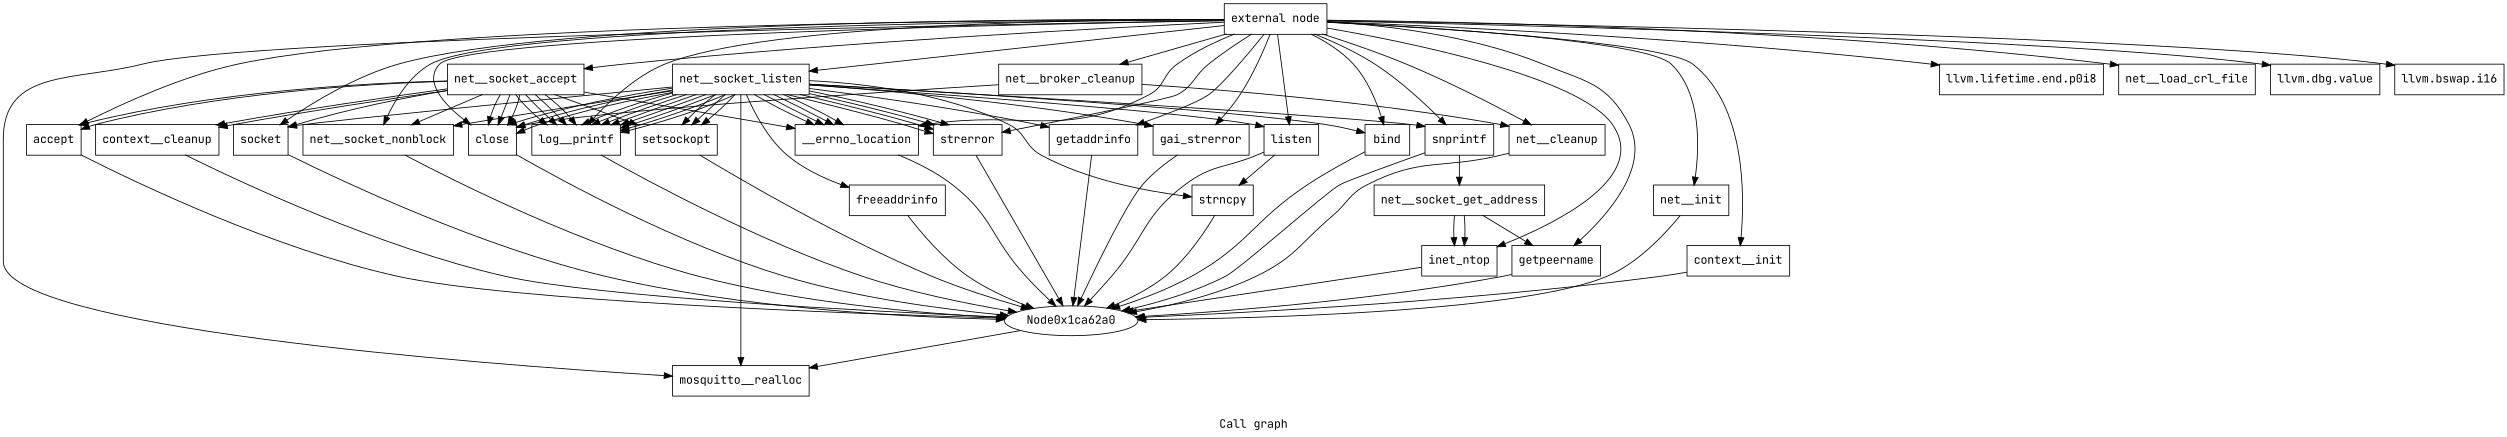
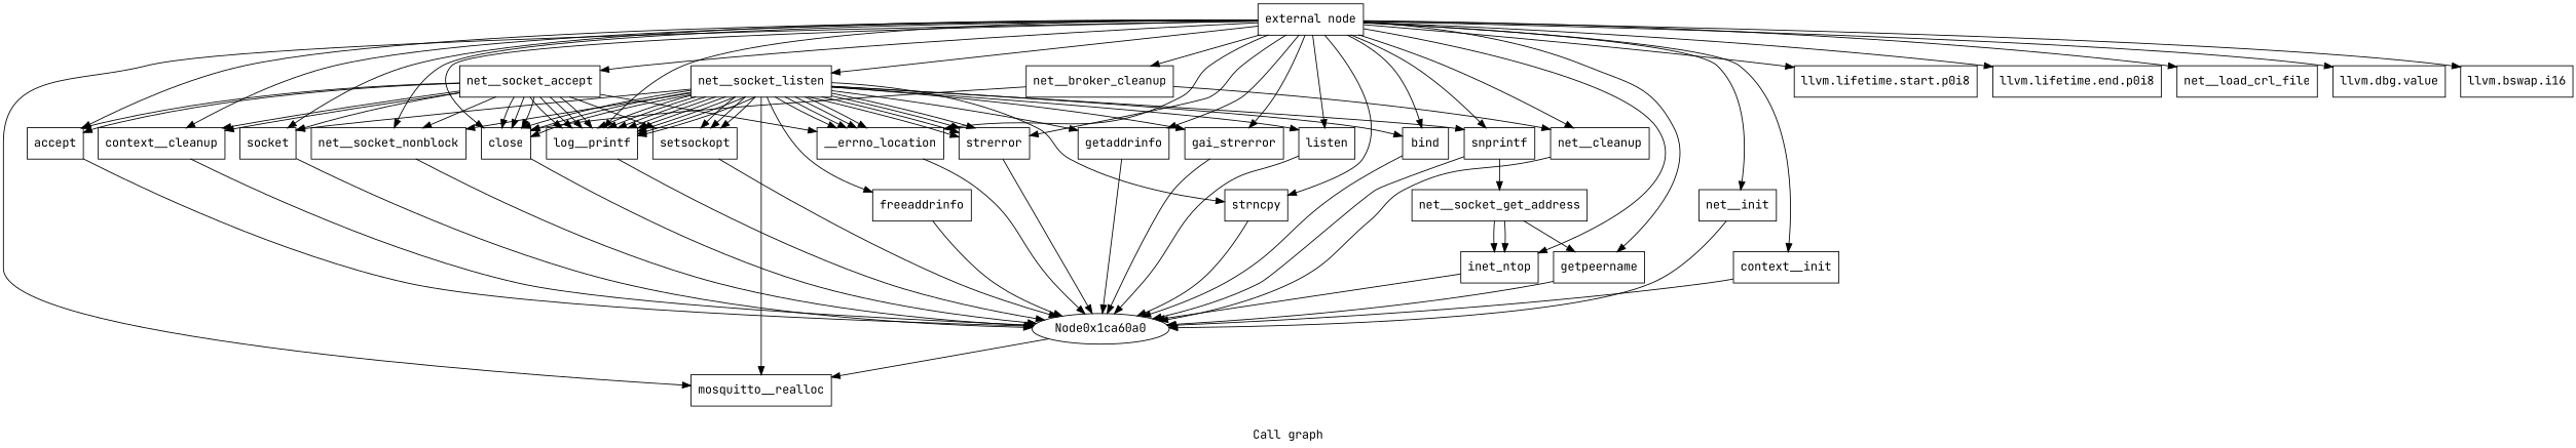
  digraph {
    fontname="JetBrains Mono"
    label="Call graph"
    node [fontname="JetBrains Mono" shape=record]
    edge [fontname="JetBrains Mono"]
    n1 [label="{external node}"]
    n2 [label="{socket}"]
    n3 [label="{net__init}"]
    n4 [label="{net__broker_cleanup}"]
    n5 [label="{close}"]
    n6 [label="{net__cleanup}"]
    n7 [label="{net__socket_accept}"]
+   n8 [label="{llvm.lifetime.start.p0i8}"]
    n9 [label="{accept}"]
    n10 [label="{__errno_location}"]
    n11 [label="{log__printf}"]
    n12 [label="{net__socket_nonblock}"]
    n13 [label="{llvm.lifetime.end.p0i8}"]
    n14 [label="{context__init}"]
    n15 [label="{context__cleanup}"]
    n16 [label="{net__load_crl_file}"]
    n17 [label="{net__socket_listen}"]
    n18 [label="{snprintf}"]
    n19 [label="{getaddrinfo}"]
    n20 [label="{gai_strerror}"]
    n21 [label="{mosquitto__realloc}"]
    n22 [label="{strncpy}"]
    n23 [label="{bind}"]
    n24 [label="{listen}"]
    n25 [label="{getpeername}"]
    n26 [label="{inet_ntop}"]
    n27 [label="{strerror}"]
    n28 [label="{llvm.dbg.value}"]
    n29 [label="{llvm.bswap.i16}"]
-   Node0x1ca60a0 [label=Node0x1ca62a0 shape=""]
+   Node0x1ca60a0 [shape=""]
    n31 [label="{setsockopt}"]
    n32 [label="{freeaddrinfo}"]
    n33 [label="{net__socket_get_address}"]
    n1 -> n2
    n1 -> n3
    n1 -> n4
    n1 -> n5
    n1 -> n6
    n1 -> n7
+   n1 -> n8
    n1 -> n9
    n1 -> n10
    n1 -> n11
    n1 -> n12
    n1 -> n13
    n1 -> n14
+   n1 -> n15
    n1 -> n16
    n1 -> n17
    n1 -> n18
    n1 -> n19
    n1 -> n20
    n1 -> n21
-   n24 -> n22
+   n1 -> n22
    n1 -> n23
    n1 -> n24
    n1 -> n25
    n1 -> n26
    n1 -> n27
    n1 -> n28
    n1 -> n29
    n2 -> Node0x1ca60a0
    n3 -> Node0x1ca60a0
    n4 -> n5
    n4 -> n6
    n5 -> Node0x1ca60a0
    n6 -> Node0x1ca60a0
    n7 -> n2
    n7 -> n5
    n7 -> n5
    n7 -> n5
    n7 -> n9
    n7 -> n9
    n7 -> n10
    n7 -> n11
    n7 -> n11
    n7 -> n11
    n7 -> n11
    n7 -> n12
    n7 -> n15
    n7 -> n15
    n7 -> n31
    n9 -> Node0x1ca60a0
    n10 -> Node0x1ca60a0
    n11 -> Node0x1ca60a0
    n12 -> Node0x1ca60a0
    n14 -> Node0x1ca60a0
    n15 -> Node0x1ca60a0
    n17 -> n2
    n17 -> n5
    n17 -> n5
    n17 -> n5
    n17 -> n10
    n17 -> n10
    n17 -> n10
    n17 -> n10
    n17 -> n11
    n17 -> n11
    n17 -> n11
    n17 -> n11
    n17 -> n11
    n17 -> n11
    n17 -> n11
    n17 -> n11
    n17 -> n12
    n17 -> n18
    n17 -> n19
    n17 -> n20
    n17 -> n21
    n17 -> n22
    n17 -> n23
    n17 -> n24
    n17 -> n27
    n17 -> n27
    n17 -> n27
    n17 -> n27
    n17 -> n31
    n17 -> n31
    n17 -> n31
    n17 -> n32
    n18 -> Node0x1ca60a0
    n18 -> n33
    n19 -> Node0x1ca60a0
    n20 -> Node0x1ca60a0
    n22 -> Node0x1ca60a0
    n23 -> Node0x1ca60a0
    n24 -> Node0x1ca60a0
    n25 -> Node0x1ca60a0
    n26 -> Node0x1ca60a0
    n27 -> Node0x1ca60a0
    Node0x1ca60a0 -> n21
    n31 -> Node0x1ca60a0
    n32 -> Node0x1ca60a0
    n33 -> n25
    n33 -> n26
    n33 -> n26
  }
